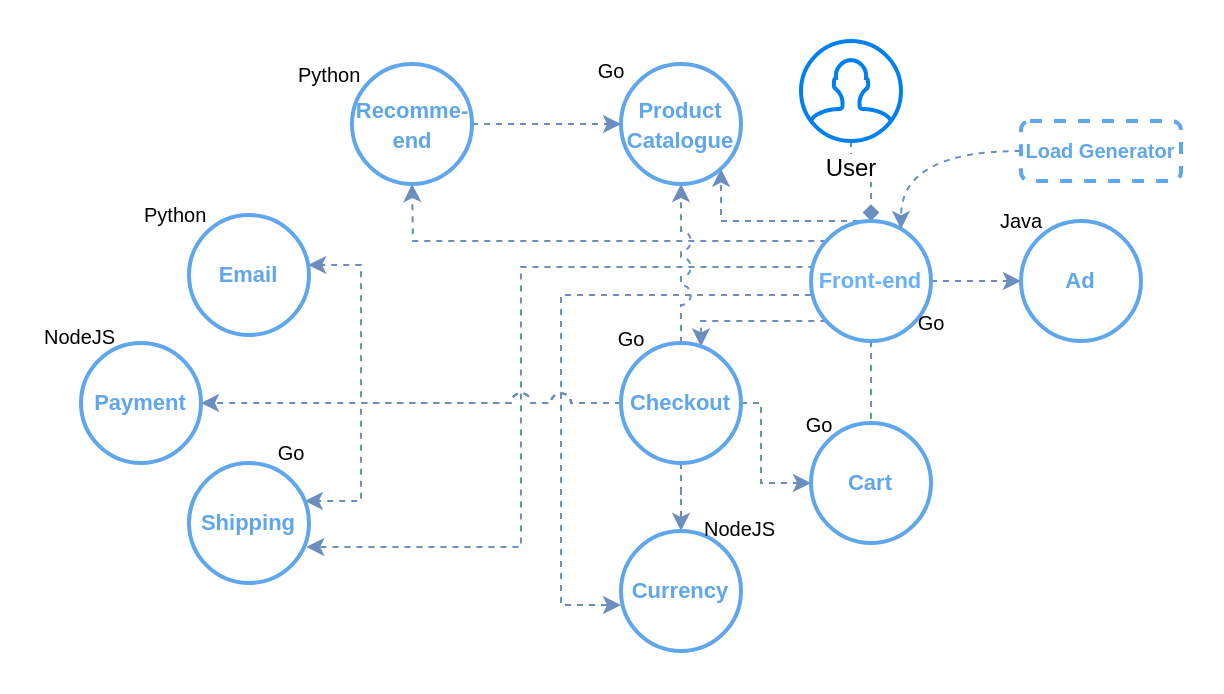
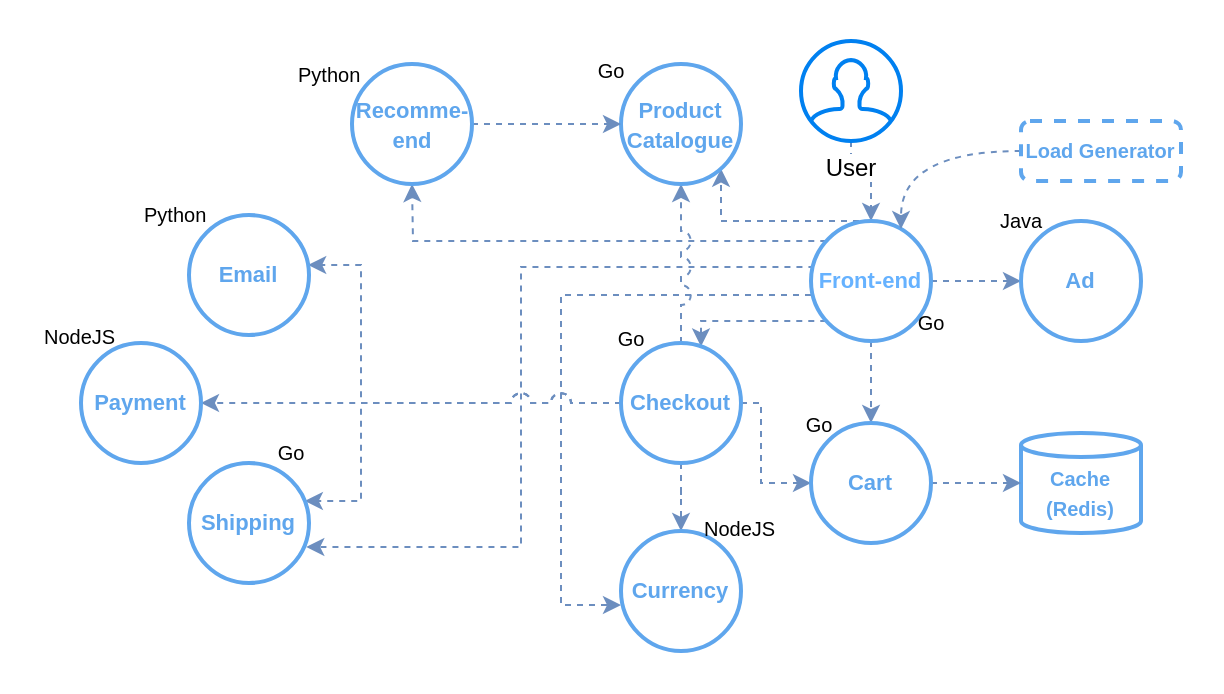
  <mxCell id="0" />
  <mxCell id="1" parent="0" />
- <mxCell id="2" style="edgeStyle=orthogonalEdgeStyle;rounded=0;orthogonalLoop=1;jettySize=auto;html=1;dashed=1;fillColor=#dae8fc;strokeColor=#6c8ebf;endArrow=diamond;" edge="1" parent="1" source="3" target="11"><mxGeometry relative="1" as="geometry" /></mxCell>
+ <mxCell id="2" style="edgeStyle=orthogonalEdgeStyle;rounded=0;orthogonalLoop=1;jettySize=auto;html=1;dashed=1;fillColor=#dae8fc;strokeColor=#6c8ebf;" edge="1" parent="1" source="3" target="11"><mxGeometry relative="1" as="geometry" /></mxCell>
  <mxCell id="3" value="User" style="html=1;verticalLabelPosition=bottom;align=center;labelBackgroundColor=#ffffff;verticalAlign=top;strokeWidth=2;strokeColor=#0080F0;shadow=0;dashed=0;shape=mxgraph.ios7.icons.user;" vertex="1" parent="1"><mxGeometry x="400" y="20" width="50" height="50" as="geometry" /></mxCell>
  <mxCell id="4" style="edgeStyle=orthogonalEdgeStyle;rounded=0;orthogonalLoop=1;jettySize=auto;html=1;dashed=1;fontSize=10;fillColor=#dae8fc;strokeColor=#6c8ebf;" edge="1" parent="1" source="11" target="20"><mxGeometry relative="1" as="geometry"><Array as="points"><mxPoint x="350" y="160" /></Array></mxGeometry></mxCell>
  <mxCell id="5" style="edgeStyle=orthogonalEdgeStyle;rounded=0;orthogonalLoop=1;jettySize=auto;html=1;dashed=1;fontSize=10;fillColor=#dae8fc;strokeColor=#6c8ebf;" edge="1" parent="1" source="11" target="21"><mxGeometry relative="1" as="geometry"><mxPoint x="478.5" y="140" as="sourcePoint" /></mxGeometry></mxCell>
- <mxCell id="6" style="edgeStyle=orthogonalEdgeStyle;rounded=0;orthogonalLoop=1;jettySize=auto;html=1;dashed=1;fontSize=10;fillColor=#dae8fc;strokeColor=#6c8ebf;endArrow=none;" edge="1" parent="1" source="11" target="32"><mxGeometry relative="1" as="geometry" /></mxCell>
+ <mxCell id="6" style="edgeStyle=orthogonalEdgeStyle;rounded=0;orthogonalLoop=1;jettySize=auto;html=1;dashed=1;fontSize=10;fillColor=#dae8fc;strokeColor=#6c8ebf;" edge="1" parent="1" source="11" target="32"><mxGeometry relative="1" as="geometry" /></mxCell>
  <mxCell id="7" style="edgeStyle=orthogonalEdgeStyle;rounded=0;orthogonalLoop=1;jettySize=auto;html=1;dashed=1;fontSize=10;jumpStyle=arc;fillColor=#dae8fc;strokeColor=#6c8ebf;" edge="1" parent="1"><mxGeometry relative="1" as="geometry"><mxPoint x="152.618" y="273" as="targetPoint" /><mxPoint x="406.716" y="133" as="sourcePoint" /><Array as="points"><mxPoint x="260" y="133" /><mxPoint x="260" y="273" /></Array></mxGeometry></mxCell>
  <mxCell id="8" style="edgeStyle=orthogonalEdgeStyle;rounded=0;orthogonalLoop=1;jettySize=auto;html=1;dashed=1;fontSize=10;fillColor=#dae8fc;strokeColor=#6c8ebf;" edge="1" parent="1" source="11" target="28"><mxGeometry relative="1" as="geometry"><Array as="points"><mxPoint x="206" y="120" /></Array></mxGeometry></mxCell>
  <mxCell id="9" style="edgeStyle=orthogonalEdgeStyle;rounded=0;orthogonalLoop=1;jettySize=auto;html=1;entryX=0;entryY=0.5;entryDx=0;entryDy=0;dashed=1;fontSize=10;fillColor=#dae8fc;strokeColor=#6c8ebf;" edge="1" parent="1"><mxGeometry relative="1" as="geometry"><mxPoint x="405" y="147" as="sourcePoint" /><mxPoint x="310" y="302" as="targetPoint" /><Array as="points"><mxPoint x="280" y="147" /><mxPoint x="280" y="302" /></Array></mxGeometry></mxCell>
  <mxCell id="10" style="edgeStyle=orthogonalEdgeStyle;rounded=0;jumpStyle=arc;jumpSize=10;orthogonalLoop=1;jettySize=auto;html=1;dashed=1;strokeColor=#6c8ebf;fontSize=10;fillColor=#dae8fc;" edge="1" parent="1" target="26"><mxGeometry relative="1" as="geometry"><mxPoint x="429" y="110" as="sourcePoint" /><mxPoint x="359.98" y="75.36" as="targetPoint" /><Array as="points"><mxPoint x="360" y="110" /></Array></mxGeometry></mxCell>
  <mxCell id="11" value="&lt;font color=&quot;#66b2ff&quot; size=&quot;1&quot;&gt;&lt;b style=&quot;font-size: 11px&quot;&gt;Front-end&lt;/b&gt;&lt;/font&gt;" style="ellipse;whiteSpace=wrap;html=1;aspect=fixed;strokeWidth=2;strokeColor=#5FA6ED;" vertex="1" parent="1"><mxGeometry x="405" y="110" width="60" height="60" as="geometry" /></mxCell>
  <mxCell id="12" style="edgeStyle=orthogonalEdgeStyle;rounded=0;orthogonalLoop=1;jettySize=auto;html=1;dashed=1;curved=1;fillColor=#dae8fc;strokeColor=#6c8ebf;" edge="1" parent="1" source="13" target="11"><mxGeometry relative="1" as="geometry"><Array as="points"><mxPoint x="450" y="75" /></Array></mxGeometry></mxCell>
  <mxCell id="13" value="&lt;b&gt;&lt;font style=&quot;font-size: 10px&quot; color=&quot;#5fa6ed&quot;&gt;Load Generator&lt;/font&gt;&lt;/b&gt;" style="rounded=1;whiteSpace=wrap;html=1;strokeColor=#5FA6ED;strokeWidth=2;dashed=1;" vertex="1" parent="1"><mxGeometry x="510" y="60" width="80" height="30" as="geometry" /></mxCell>
  <mxCell id="14" style="edgeStyle=orthogonalEdgeStyle;rounded=0;orthogonalLoop=1;jettySize=auto;html=1;dashed=1;fontSize=10;jumpStyle=arc;jumpSize=10;fillColor=#dae8fc;strokeColor=#6c8ebf;" edge="1" parent="1" source="20" target="23"><mxGeometry relative="1" as="geometry" /></mxCell>
  <mxCell id="15" style="edgeStyle=orthogonalEdgeStyle;rounded=0;orthogonalLoop=1;jettySize=auto;html=1;dashed=1;fontSize=10;jumpStyle=arc;jumpSize=10;fillColor=#dae8fc;strokeColor=#6c8ebf;" edge="1" parent="1" source="20" target="22"><mxGeometry relative="1" as="geometry"><Array as="points"><mxPoint x="180" y="201" /><mxPoint x="180" y="132" /></Array></mxGeometry></mxCell>
  <mxCell id="16" style="edgeStyle=orthogonalEdgeStyle;rounded=0;orthogonalLoop=1;jettySize=auto;html=1;dashed=1;fontSize=10;jumpStyle=arc;jumpSize=10;fillColor=#dae8fc;strokeColor=#6c8ebf;" edge="1" parent="1" source="20" target="24"><mxGeometry relative="1" as="geometry"><Array as="points"><mxPoint x="180" y="201" /><mxPoint x="180" y="250" /></Array></mxGeometry></mxCell>
  <mxCell id="17" style="edgeStyle=orthogonalEdgeStyle;rounded=0;orthogonalLoop=1;jettySize=auto;html=1;dashed=1;fontSize=10;fillColor=#dae8fc;strokeColor=#6c8ebf;" edge="1" parent="1" source="20" target="25"><mxGeometry relative="1" as="geometry" /></mxCell>
  <mxCell id="18" style="rounded=0;orthogonalLoop=1;jettySize=auto;html=1;dashed=1;fontSize=10;fillColor=#dae8fc;strokeColor=#6c8ebf;" edge="1" parent="1" source="20" target="32"><mxGeometry relative="1" as="geometry"><Array as="points"><mxPoint x="380" y="201" /><mxPoint x="380" y="241" /></Array></mxGeometry></mxCell>
  <mxCell id="19" style="edgeStyle=orthogonalEdgeStyle;rounded=0;orthogonalLoop=1;jettySize=auto;html=1;dashed=1;fontSize=10;jumpStyle=arc;jumpSize=10;fillColor=#dae8fc;strokeColor=#6c8ebf;" edge="1" parent="1" source="20" target="26"><mxGeometry relative="1" as="geometry" /></mxCell>
  <mxCell id="20" value="&lt;font color=&quot;#5fa6ed&quot;&gt;&lt;font size=&quot;1&quot;&gt;&lt;b style=&quot;font-size: 11px&quot;&gt;Checkout&lt;/b&gt;&lt;/font&gt;&lt;span style=&quot;font-family: monospace ; font-size: 0px&quot;&gt;%3CmxGraphModel%3E%3Croot%3E%3CmxCell%20id%3D%220%22%2F%3E%3CmxCell%20id%3D%221%22%20parent%3D%220%22%2F%3E%3CmxCell%20id%3D%222%22%20value%3D%22%26lt%3Bfont%20color%3D%26quot%3B%2366b2ff%26quot%3B%20size%3D%26quot%3B1%26quot%3B%26gt%3B%26lt%3Bb%20style%3D%26quot%3Bfont-size%3A%2011px%26quot%3B%26gt%3BCart%26lt%3B%2Fb%26gt%3B%26lt%3B%2Ffont%26gt%3B%22%20style%3D%22ellipse%3BwhiteSpace%3Dwrap%3Bhtml%3D1%3Baspect%3Dfixed%3BstrokeColor%3D%2366B2FF%3BstrokeWidth%3D2%3B%22%20vertex%3D%221%22%20parent%3D%221%22%3E%3CmxGeometry%20x%3D%22500%22%20y%3D%22130%22%20width%3D%2260%22%20height%3D%2260%22%20as%3D%22geometry%22%2F%3E%3C%2FmxCell%3E%3C%2Froot%3E%3C%2FmxGraphModel%3E&lt;/span&gt;&lt;/font&gt;" style="ellipse;whiteSpace=wrap;html=1;aspect=fixed;strokeWidth=2;strokeColor=#5FA6ED;" vertex="1" parent="1"><mxGeometry x="310" y="171" width="60" height="60" as="geometry" /></mxCell>
  <mxCell id="21" value="&lt;span style=&quot;font-size: 11px&quot;&gt;&lt;b&gt;&lt;font color=&quot;#5fa6ed&quot;&gt;Ad&lt;/font&gt;&lt;/b&gt;&lt;/span&gt;" style="ellipse;whiteSpace=wrap;html=1;aspect=fixed;strokeWidth=2;strokeColor=#5FA6ED;" vertex="1" parent="1"><mxGeometry x="510" y="110" width="60" height="60" as="geometry" /></mxCell>
  <mxCell id="22" value="&lt;span style=&quot;font-size: 11px&quot;&gt;&lt;b&gt;&lt;font color=&quot;#5fa6ed&quot;&gt;Email&lt;/font&gt;&lt;/b&gt;&lt;/span&gt;" style="ellipse;whiteSpace=wrap;html=1;aspect=fixed;strokeWidth=2;strokeColor=#5FA6ED;" vertex="1" parent="1"><mxGeometry x="94" y="107" width="60" height="60" as="geometry" /></mxCell>
  <mxCell id="23" value="&lt;font color=&quot;#5fa6ed&quot;&gt;&lt;span style=&quot;font-size: 11px&quot;&gt;&lt;b&gt;Payment&lt;/b&gt;&lt;/span&gt;&lt;span style=&quot;font-family: monospace ; font-size: 0px&quot;&gt;%3CmxGraphModel%3E%3Croot%3E%3CmxCell%20id%3D%220%22%2F%3E%3CmxCell%20id%3D%221%22%20parent%3D%220%22%2F%3E%3CmxCell%20id%3D%222%22%20value%3D%22%26lt%3Bfont%20color%3D%26quot%3B%2366b2ff%26quot%3B%20size%3D%26quot%3B1%26quot%3B%26gt%3B%26lt%3Bb%20style%3D%26quot%3Bfont-size%3A%2011px%26quot%3B%26gt%3BCheckout%26lt%3B%2Fb%26gt%3B%26lt%3B%2Ffont%26gt%3B%26lt%3Bspan%20style%3D%26quot%3Bcolor%3A%20rgba(0%20%2C%200%20%2C%200%20%2C%200)%20%3B%20font-family%3A%20monospace%20%3B%20font-size%3A%200px%26quot%3B%26gt%3B%253CmxGraphModel%253E%253Croot%253E%253CmxCell%2520id%253D%25220%2522%252F%253E%253CmxCell%2520id%253D%25221%2522%2520parent%253D%25220%2522%252F%253E%253CmxCell%2520id%253D%25222%2522%2520value%253D%2522%2526lt%253Bfont%2520color%253D%2526quot%253B%252366b2ff%2526quot%253B%2520size%253D%2526quot%253B1%2526quot%253B%2526gt%253B%2526lt%253Bb%2520style%253D%2526quot%253Bfont-size%253A%252011px%2526quot%253B%2526gt%253BCart%2526lt%253B%252Fb%2526gt%253B%2526lt%253B%252Ffont%2526gt%253B%2522%2520style%253D%2522ellipse%253BwhiteSpace%253Dwrap%253Bhtml%253D1%253Baspect%253Dfixed%253BstrokeColor%253D%252366B2FF%253BstrokeWidth%253D2%253B%2522%2520vertex%253D%25221%2522%2520parent%253D%25221%2522%253E%253CmxGeometry%2520x%253D%2522500%2522%2520y%253D%2522130%2522%2520width%253D%252260%2522%2520height%253D%252260%2522%2520as%253D%2522geometry%2522%252F%253E%253C%252FmxCell%253E%253C%252Froot%253E%253C%252FmxGraphModel%253E%26lt%3B%2Fspan%26gt%3B%22%20style%3D%22ellipse%3BwhiteSpace%3Dwrap%3Bhtml%3D1%3Baspect%3Dfixed%3BstrokeColor%3D%2366B2FF%3BstrokeWidth%3D2%3B%22%20vertex%3D%221%22%20parent%3D%221%22%3E%3CmxGeometry%20x%3D%22280%22%20y%3D%22120%22%20width%3D%2260%22%20height%3D%2260%22%20as%3D%22geometry%22%2F%3E%3C%2FmxCell%3E%3C%2Froot%3E%3C%2FmxGraphModel%3E&lt;/span&gt;&lt;/font&gt;" style="ellipse;whiteSpace=wrap;html=1;aspect=fixed;strokeWidth=2;strokeColor=#5FA6ED;" vertex="1" parent="1"><mxGeometry x="40" y="171" width="60" height="60" as="geometry" /></mxCell>
  <mxCell id="24" value="&lt;span style=&quot;font-size: 11px&quot;&gt;&lt;b&gt;&lt;font color=&quot;#5fa6ed&quot;&gt;Shipping&lt;/font&gt;&lt;/b&gt;&lt;/span&gt;" style="ellipse;whiteSpace=wrap;html=1;aspect=fixed;strokeWidth=2;strokeColor=#5FA6ED;" vertex="1" parent="1"><mxGeometry x="94" y="231" width="60" height="60" as="geometry" /></mxCell>
  <mxCell id="25" value="&lt;font color=&quot;#5fa6ed&quot;&gt;&lt;span style=&quot;font-size: 11px&quot;&gt;&lt;b&gt;Currency&lt;/b&gt;&lt;/span&gt;&lt;span style=&quot;font-family: monospace ; font-size: 0px&quot;&gt;%3CmxGraphModel%3E%3Croot%3E%3CmxCell%20id%3D%220%22%2F%3E%3CmxCell%20id%3D%221%22%20parent%3D%220%22%2F%3E%3CmxCell%20id%3D%222%22%20value%3D%22%26lt%3Bfont%20color%3D%26quot%3B%2366b2ff%26quot%3B%26gt%3B%26lt%3Bspan%20style%3D%26quot%3Bfont-size%3A%2011px%26quot%3B%26gt%3B%26lt%3Bb%26gt%3BShipping%26lt%3B%2Fb%26gt%3B%26lt%3B%2Fspan%26gt%3B%26lt%3B%2Ffont%26gt%3B%22%20style%3D%22ellipse%3BwhiteSpace%3Dwrap%3Bhtml%3D1%3Baspect%3Dfixed%3BstrokeColor%3D%2366B2FF%3BstrokeWidth%3D2%3B%22%20vertex%3D%221%22%20parent%3D%221%22%3E%3CmxGeometry%20x%3D%22180%22%20y%3D%22200%22%20width%3D%2260%22%20height%3D%2260%22%20as%3D%22geometry%22%2F%3E%3C%2FmxCell%3E%3C%2Froot%3E%3C%2FmxGraphModel%3E&lt;/span&gt;&lt;/font&gt;" style="ellipse;whiteSpace=wrap;html=1;aspect=fixed;strokeWidth=2;strokeColor=#5FA6ED;" vertex="1" parent="1"><mxGeometry x="310" y="265" width="60" height="60" as="geometry" /></mxCell>
  <mxCell id="26" value="&lt;span style=&quot;font-size: 11px&quot;&gt;&lt;b&gt;&lt;font color=&quot;#5fa6ed&quot;&gt;Product Catalogue&lt;/font&gt;&lt;/b&gt;&lt;/span&gt;" style="ellipse;whiteSpace=wrap;html=1;aspect=fixed;strokeWidth=2;strokeColor=#5FA6ED;" vertex="1" parent="1"><mxGeometry x="310" y="31.5" width="60" height="60" as="geometry" /></mxCell>
  <mxCell id="27" style="edgeStyle=orthogonalEdgeStyle;rounded=0;orthogonalLoop=1;jettySize=auto;html=1;dashed=1;fontSize=10;fillColor=#dae8fc;strokeColor=#6c8ebf;" edge="1" parent="1" source="28" target="26"><mxGeometry relative="1" as="geometry" /></mxCell>
  <mxCell id="28" value="&lt;span style=&quot;font-size: 11px&quot;&gt;&lt;b&gt;&lt;font color=&quot;#5fa6ed&quot;&gt;Recomme-end&lt;/font&gt;&lt;/b&gt;&lt;/span&gt;" style="ellipse;whiteSpace=wrap;html=1;aspect=fixed;strokeWidth=2;strokeColor=#5FA6ED;" vertex="1" parent="1"><mxGeometry x="175.5" y="31.5" width="60" height="60" as="geometry" /></mxCell>
+ <mxCell id="29" value="&lt;b style=&quot;font-size: 10px&quot;&gt;&lt;font style=&quot;font-size: 10px&quot; color=&quot;#5fa6ed&quot;&gt;Cache&lt;br&gt;(Redis)&lt;/font&gt;&lt;/b&gt;" style="shape=cylinder3;whiteSpace=wrap;html=1;boundedLbl=1;backgroundOutline=1;size=6;strokeColor=#5FA6ED;strokeWidth=2;" vertex="1" parent="1"><mxGeometry x="510" y="216" width="60" height="50" as="geometry" /></mxCell>
  <mxCell id="30" value="&lt;font style=&quot;font-size: 10px&quot;&gt;Java&lt;/font&gt;" style="text;html=1;align=center;verticalAlign=middle;resizable=0;points=[];autosize=1;" vertex="1" parent="1"><mxGeometry x="490" y="100" width="40" height="20" as="geometry" /></mxCell>
+ <mxCell id="31" style="edgeStyle=orthogonalEdgeStyle;rounded=0;orthogonalLoop=1;jettySize=auto;html=1;dashed=1;fontSize=10;fillColor=#dae8fc;strokeColor=#6c8ebf;" edge="1" parent="1" source="32" target="29"><mxGeometry relative="1" as="geometry" /></mxCell>
  <mxCell id="32" value="&lt;font size=&quot;1&quot; color=&quot;#5fa6ed&quot;&gt;&lt;b style=&quot;font-size: 11px&quot;&gt;Cart&lt;/b&gt;&lt;/font&gt;" style="ellipse;whiteSpace=wrap;html=1;aspect=fixed;strokeWidth=2;strokeColor=#5FA6ED;" vertex="1" parent="1"><mxGeometry x="405" y="211" width="60" height="60" as="geometry" /></mxCell>
  <mxCell id="33" value="&lt;font style=&quot;font-size: 10px&quot;&gt;Go&lt;/font&gt;" style="text;html=1;align=center;verticalAlign=middle;resizable=0;points=[];autosize=1;" vertex="1" parent="1"><mxGeometry x="394" y="202" width="30" height="20" as="geometry" /></mxCell>
  <mxCell id="34" value="&lt;font style=&quot;font-size: 10px&quot;&gt;Go&lt;/font&gt;" style="text;html=1;align=center;verticalAlign=middle;resizable=0;points=[];autosize=1;" vertex="1" parent="1"><mxGeometry x="300" y="158.5" width="30" height="20" as="geometry" /></mxCell>
  <mxCell id="35" value="&lt;font style=&quot;font-size: 10px&quot;&gt;Go&lt;/font&gt;" style="text;html=1;align=center;verticalAlign=middle;resizable=0;points=[];autosize=1;" vertex="1" parent="1"><mxGeometry x="130" y="216" width="30" height="20" as="geometry" /></mxCell>
  <mxCell id="36" value="&lt;font style=&quot;font-size: 10px&quot;&gt;NodeJS&lt;/font&gt;" style="text;whiteSpace=wrap;html=1;" vertex="1" parent="1"><mxGeometry x="350" y="250" width="40" height="25" as="geometry" /></mxCell>
  <mxCell id="37" value="&lt;font style=&quot;font-size: 10px&quot;&gt;Go&lt;/font&gt;" style="text;html=1;align=center;verticalAlign=middle;resizable=0;points=[];autosize=1;" vertex="1" parent="1"><mxGeometry x="290" y="25" width="30" height="20" as="geometry" /></mxCell>
  <mxCell id="38" value="Python" style="text;whiteSpace=wrap;html=1;fontSize=10;" vertex="1" parent="1"><mxGeometry x="146.5" y="25" width="40" height="30" as="geometry" /></mxCell>
  <mxCell id="39" value="&lt;font style=&quot;font-size: 10px&quot;&gt;Go&lt;/font&gt;" style="text;html=1;align=center;verticalAlign=middle;resizable=0;points=[];autosize=1;" vertex="1" parent="1"><mxGeometry x="450" y="151" width="30" height="20" as="geometry" /></mxCell>
  <mxCell id="40" value="&lt;font style=&quot;font-size: 10px&quot;&gt;NodeJS&lt;/font&gt;" style="text;whiteSpace=wrap;html=1;" vertex="1" parent="1"><mxGeometry x="20" y="153.5" width="40" height="25" as="geometry" /></mxCell>
  <mxCell id="41" value="Python" style="text;whiteSpace=wrap;html=1;fontSize=10;" vertex="1" parent="1"><mxGeometry x="70" y="95" width="40" height="30" as="geometry" /></mxCell>
